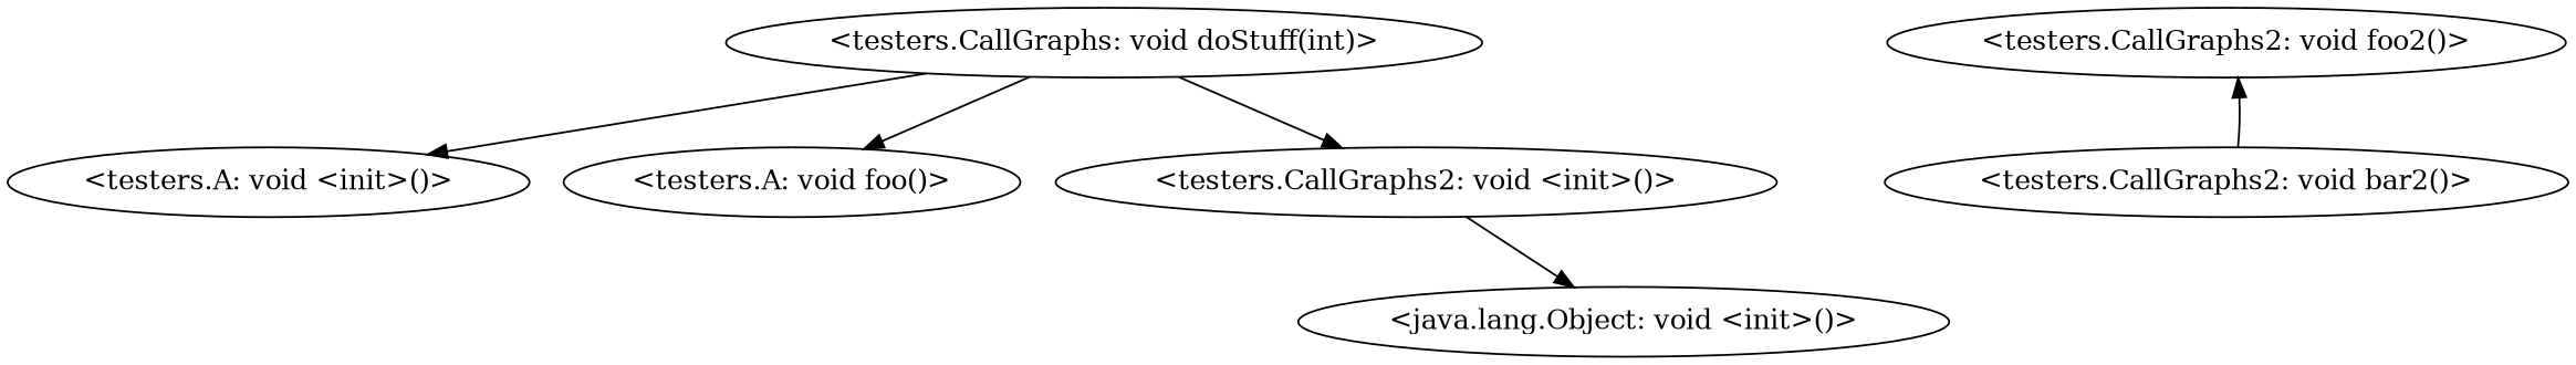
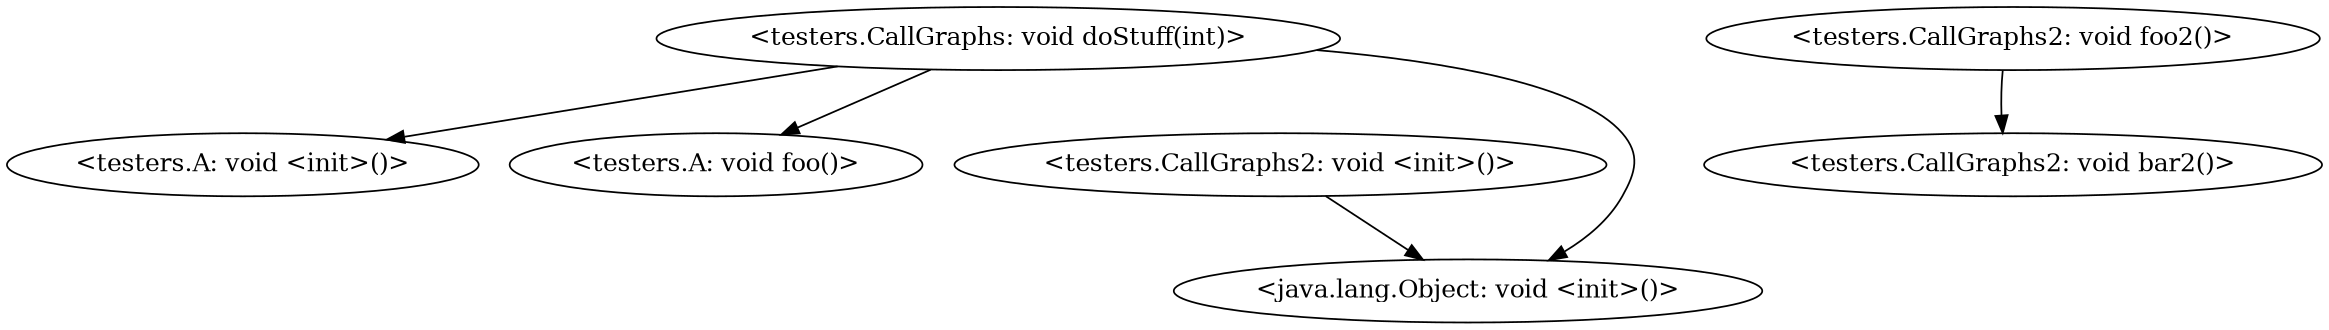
  digraph {
    "<testers.CallGraphs: void doStuff(int)>"
    "<testers.A: void <init>()>"
    "<testers.A: void foo()>"
    "<testers.CallGraphs2: void <init>()>"
    "<java.lang.Object: void <init>()>"
    "<testers.CallGraphs2: void foo2()>"
    "<testers.CallGraphs2: void bar2()>"
    "<testers.CallGraphs: void doStuff(int)>" -> "<testers.A: void <init>()>"
    "<testers.CallGraphs: void doStuff(int)>" -> "<testers.A: void foo()>"
-   "<testers.CallGraphs: void doStuff(int)>" -> "<testers.CallGraphs2: void <init>()>"
+   "<testers.CallGraphs: void doStuff(int)>" -> "<java.lang.Object: void <init>()>"
    "<testers.CallGraphs2: void <init>()>" -> "<java.lang.Object: void <init>()>"
-   "<testers.CallGraphs2: void bar2()>" -> "<testers.CallGraphs2: void foo2()>"
+   "<testers.CallGraphs2: void foo2()>" -> "<testers.CallGraphs2: void bar2()>"
  }
